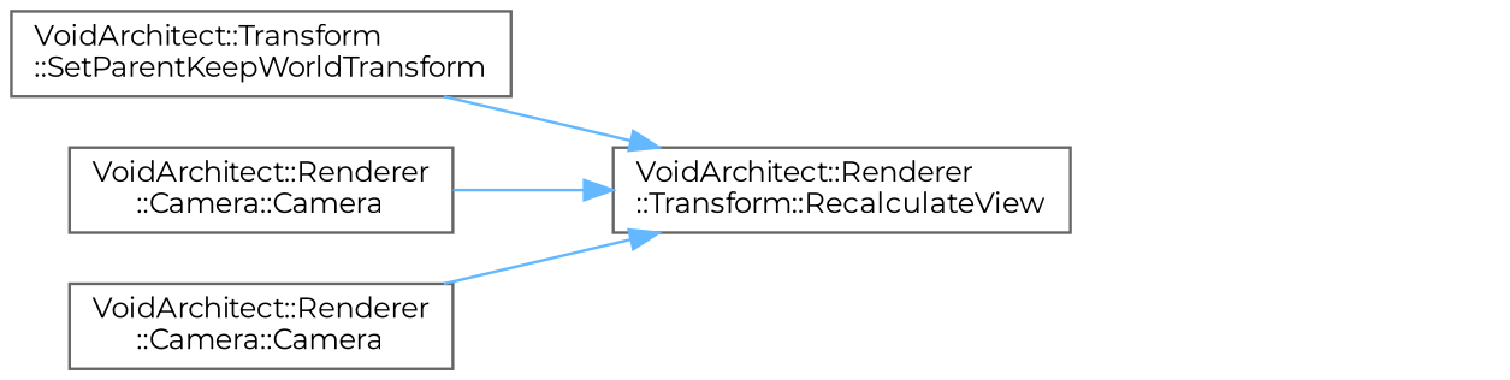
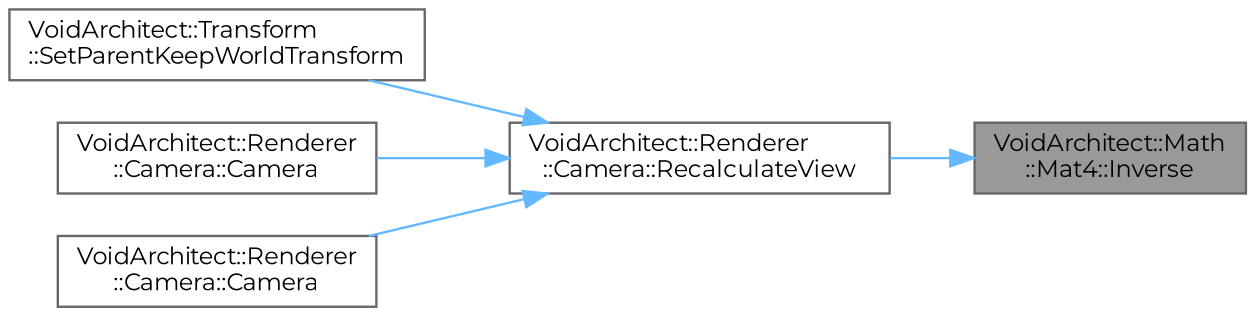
  digraph {
    fontname=Montserrat
    rankdir=RL
    node [color=grey40 fillcolor=white fontname=Montserrat fontsize=10 shape=box style=filled]
    edge [color=steelblue1 dir=back fontname=Montserrat fontsize=10 labelfontname=Helvetica labelfontsize=10 style=solid]
-   n2 [height=0.2 label="VoidArchitect::Renderer\l::Transform::RecalculateView" width=0.4]
+   n1 [color=gray40 fillcolor=grey60 fontcolor=black height=0.2 label="VoidArchitect::Math\l::Mat4::Inverse" width=0.4]
+   n2 [height=0.2 label="VoidArchitect::Renderer\l::Camera::RecalculateView" width=0.4]
    n3 [height=0.2 label="VoidArchitect::Transform\l::SetParentKeepWorldTransform" width=0.4]
    n4 [height=0.2 label="VoidArchitect::Renderer\l::Camera::Camera" width=0.4]
    n5 [height=0.2 label="VoidArchitect::Renderer\l::Camera::Camera" width=0.4]
+   n1 -> n2
    n2 -> n3
    n2 -> n4
    n2 -> n5
  }
